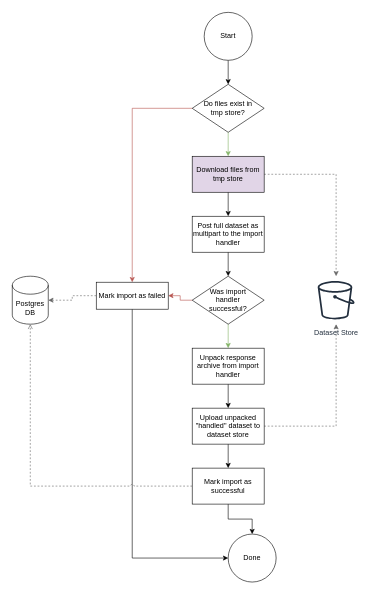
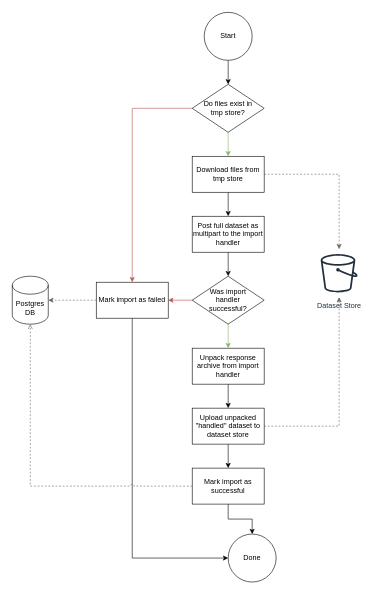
  <mxCell id="0" />
  <mxCell id="1" parent="0" />
  <mxCell id="2" style="edgeStyle=orthogonalEdgeStyle;rounded=0;orthogonalLoop=1;jettySize=auto;html=1;exitX=0.5;exitY=1;exitDx=0;exitDy=0;entryX=0.5;entryY=0;entryDx=0;entryDy=0;" edge="1" parent="1" source="3" target="6"><mxGeometry relative="1" as="geometry" /></mxCell>
  <mxCell id="3" value="Start" style="ellipse;whiteSpace=wrap;html=1;aspect=fixed;" vertex="1" parent="1"><mxGeometry x="340" width="80" height="80" as="geometry" y="20" /></mxCell>
  <mxCell id="4" style="edgeStyle=orthogonalEdgeStyle;rounded=0;orthogonalLoop=1;jettySize=auto;html=1;exitX=0;exitY=0.5;exitDx=0;exitDy=0;entryX=0.5;entryY=0;entryDx=0;entryDy=0;fillColor=#f8cecc;strokeColor=#b85450;" edge="1" parent="1" source="6" target="18"><mxGeometry relative="1" as="geometry" /></mxCell>
  <mxCell id="5" style="edgeStyle=orthogonalEdgeStyle;rounded=0;orthogonalLoop=1;jettySize=auto;html=1;exitX=0.5;exitY=1;exitDx=0;exitDy=0;entryX=0.5;entryY=0;entryDx=0;entryDy=0;fillColor=#d5e8d4;strokeColor=#82b366;" edge="1" parent="1" source="6" target="9"><mxGeometry relative="1" as="geometry" /></mxCell>
  <mxCell id="6" value="Do files exist in&lt;br&gt;tmp store?" style="rhombus;whiteSpace=wrap;html=1;" vertex="1" parent="1"><mxGeometry x="320" y="140" width="120" height="80" as="geometry" /></mxCell>
  <mxCell id="7" style="edgeStyle=orthogonalEdgeStyle;rounded=0;orthogonalLoop=1;jettySize=auto;html=1;exitX=0.5;exitY=1;exitDx=0;exitDy=0;entryX=0.5;entryY=0;entryDx=0;entryDy=0;" edge="1" parent="1" source="9" target="11"><mxGeometry relative="1" as="geometry" /></mxCell>
  <mxCell id="8" style="edgeStyle=orthogonalEdgeStyle;rounded=0;orthogonalLoop=1;jettySize=auto;html=1;exitX=1;exitY=0.5;exitDx=0;exitDy=0;fillColor=#f5f5f5;strokeColor=#666666;dashed=1;" edge="1" parent="1" source="9" target="28"><mxGeometry relative="1" as="geometry" /></mxCell>
- <mxCell id="9" value="Download files from tmp store" style="rounded=0;whiteSpace=wrap;html=1;fillColor=#e1d5e7;" vertex="1" parent="1"><mxGeometry x="320" y="260" width="120" height="60" as="geometry" /></mxCell>
+ <mxCell id="9" value="Download files from tmp store" style="rounded=0;whiteSpace=wrap;html=1;" vertex="1" parent="1"><mxGeometry x="320" y="260" width="120" height="60" as="geometry" /></mxCell>
  <mxCell id="10" style="edgeStyle=orthogonalEdgeStyle;rounded=0;orthogonalLoop=1;jettySize=auto;html=1;exitX=0.5;exitY=1;exitDx=0;exitDy=0;entryX=0.5;entryY=0;entryDx=0;entryDy=0;" edge="1" parent="1" source="11" target="14"><mxGeometry relative="1" as="geometry" /></mxCell>
  <mxCell id="11" value="Post full dataset as multipart to the import handler" style="rounded=0;whiteSpace=wrap;html=1;" vertex="1" parent="1"><mxGeometry x="320" y="360" width="120" height="60" as="geometry" /></mxCell>
  <mxCell id="12" style="edgeStyle=orthogonalEdgeStyle;rounded=0;orthogonalLoop=1;jettySize=auto;html=1;exitX=0;exitY=0.5;exitDx=0;exitDy=0;entryX=1;entryY=0.5;entryDx=0;entryDy=0;fillColor=#f8cecc;strokeColor=#b85450;" edge="1" parent="1" source="14" target="18"><mxGeometry relative="1" as="geometry" /></mxCell>
  <mxCell id="13" style="edgeStyle=orthogonalEdgeStyle;rounded=0;orthogonalLoop=1;jettySize=auto;html=1;exitX=0.5;exitY=1;exitDx=0;exitDy=0;entryX=0.5;entryY=0;entryDx=0;entryDy=0;fillColor=#d5e8d4;strokeColor=#82b366;" edge="1" parent="1" source="14" target="20"><mxGeometry relative="1" as="geometry" /></mxCell>
  <mxCell id="14" value="Was import&lt;br&gt;handler&lt;br&gt;successful?" style="rhombus;whiteSpace=wrap;html=1;" vertex="1" parent="1"><mxGeometry x="320" y="460" width="120" height="80" as="geometry" /></mxCell>
  <mxCell id="15" value="Postgres&lt;br&gt;DB" style="shape=cylinder3;whiteSpace=wrap;html=1;boundedLbl=1;backgroundOutline=1;size=15;" vertex="1" parent="1"><mxGeometry y="460" width="60" height="80" as="geometry" x="20" /></mxCell>
  <mxCell id="16" style="edgeStyle=orthogonalEdgeStyle;rounded=0;orthogonalLoop=1;jettySize=auto;html=1;exitX=0;exitY=0.5;exitDx=0;exitDy=0;entryX=1;entryY=0.5;entryDx=0;entryDy=0;entryPerimeter=0;fillColor=#f5f5f5;strokeColor=#666666;dashed=1;" edge="1" parent="1" source="18" target="15"><mxGeometry relative="1" as="geometry" /></mxCell>
  <mxCell id="17" style="edgeStyle=orthogonalEdgeStyle;rounded=0;orthogonalLoop=1;jettySize=auto;html=1;exitX=0.5;exitY=1;exitDx=0;exitDy=0;entryX=0;entryY=0.5;entryDx=0;entryDy=0;" edge="1" parent="1" source="18" target="27"><mxGeometry relative="1" as="geometry" /></mxCell>
- <mxCell id="18" value="Mark import as failed" style="rounded=0;whiteSpace=wrap;html=1;" vertex="1" parent="1"><mxGeometry x="160" y="470" width="120" height="45" as="geometry" /></mxCell>
+ <mxCell id="18" value="Mark import as failed" style="rounded=0;whiteSpace=wrap;html=1;" vertex="1" parent="1"><mxGeometry x="160" y="470" width="120" height="60" as="geometry" /></mxCell>
  <mxCell id="19" style="edgeStyle=orthogonalEdgeStyle;rounded=0;orthogonalLoop=1;jettySize=auto;html=1;exitX=0.5;exitY=1;exitDx=0;exitDy=0;entryX=0.5;entryY=0;entryDx=0;entryDy=0;" edge="1" parent="1" source="20" target="23"><mxGeometry relative="1" as="geometry" /></mxCell>
  <mxCell id="20" value="Unpack response archive from import handler" style="rounded=0;whiteSpace=wrap;html=1;" vertex="1" parent="1"><mxGeometry x="320" y="580" width="120" height="60" as="geometry" /></mxCell>
  <mxCell id="21" style="edgeStyle=orthogonalEdgeStyle;rounded=0;orthogonalLoop=1;jettySize=auto;html=1;exitX=1;exitY=0.5;exitDx=0;exitDy=0;fillColor=#f5f5f5;strokeColor=#666666;dashed=1;" edge="1" parent="1" source="23" target="28"><mxGeometry relative="1" as="geometry" /></mxCell>
  <mxCell id="22" style="edgeStyle=orthogonalEdgeStyle;rounded=0;orthogonalLoop=1;jettySize=auto;html=1;exitX=0.5;exitY=1;exitDx=0;exitDy=0;entryX=0.5;entryY=0;entryDx=0;entryDy=0;" edge="1" parent="1" source="23" target="26"><mxGeometry relative="1" as="geometry" /></mxCell>
  <mxCell id="23" value="Upload unpacked &quot;handled&quot; dataset to&lt;br&gt;dataset store" style="rounded=0;whiteSpace=wrap;html=1;" vertex="1" parent="1"><mxGeometry x="320" y="680" width="120" height="60" as="geometry" /></mxCell>
  <mxCell id="24" style="edgeStyle=orthogonalEdgeStyle;rounded=0;orthogonalLoop=1;jettySize=auto;html=1;exitX=0;exitY=0.5;exitDx=0;exitDy=0;entryX=0.5;entryY=1;entryDx=0;entryDy=0;entryPerimeter=0;jumpStyle=arc;fillColor=#f5f5f5;strokeColor=#666666;dashed=1;endArrow=open;" edge="1" parent="1" source="26" target="15"><mxGeometry relative="1" as="geometry" /></mxCell>
  <mxCell id="25" style="edgeStyle=orthogonalEdgeStyle;rounded=0;jumpStyle=arc;orthogonalLoop=1;jettySize=auto;html=1;exitX=0.5;exitY=1;exitDx=0;exitDy=0;entryX=0.5;entryY=0;entryDx=0;entryDy=0;" edge="1" parent="1" source="26" target="27"><mxGeometry relative="1" as="geometry" /></mxCell>
  <mxCell id="26" value="Mark import as successful" style="rounded=0;whiteSpace=wrap;html=1;" vertex="1" parent="1"><mxGeometry x="320" y="780" width="120" height="60" as="geometry" /></mxCell>
  <mxCell id="27" value="Done" style="ellipse;whiteSpace=wrap;html=1;aspect=fixed;" vertex="1" parent="1"><mxGeometry x="380" y="890" width="80" height="80" as="geometry" /></mxCell>
- <mxCell id="28" value="Dataset Store" style="sketch=0;outlineConnect=0;fontColor=#232F3E;gradientColor=none;strokeColor=#232F3E;fillColor=#ffffff;dashed=0;verticalLabelPosition=bottom;verticalAlign=top;align=center;html=1;fontSize=12;fontStyle=0;aspect=fixed;shape=mxgraph.aws4.resourceIcon;resIcon=mxgraph.aws4.bucket;" vertex="1" parent="1"><mxGeometry x="520" y="460" width="80" height="80" as="geometry" /></mxCell>
+ <mxCell id="28" value="Dataset Store" style="sketch=0;outlineConnect=0;fontColor=#232F3E;gradientColor=none;strokeColor=#232F3E;fillColor=#ffffff;dashed=0;verticalLabelPosition=bottom;verticalAlign=top;align=center;html=1;fontSize=12;fontStyle=0;aspect=fixed;shape=mxgraph.aws4.resourceIcon;resIcon=mxgraph.aws4.bucket;" vertex="1" parent="1"><mxGeometry x="525" y="415" width="80" height="80" as="geometry" /></mxCell>
